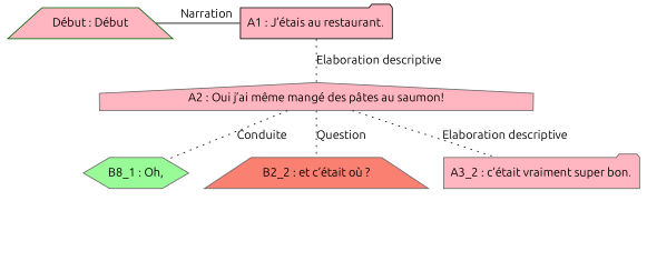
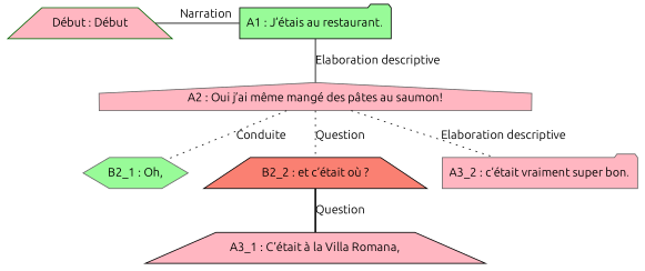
  digraph {
    fontname=Ubuntu
    node [color=black fillcolor=lightpink fontname=Ubuntu shape=trapezium style=filled]
    edge [dir=none fontname=Ubuntu style=dotted]
    n1 [color=darkgreen label="Début : Début"]
-   n2 [label="A1 : J’étais au restaurant." shape=folder]
+   n2 [fillcolor=palegreen label="A1 : J’étais au restaurant." shape=folder]
    n3 [color=gray40 label="A2 : Oui j’ai même mangé des pâtes au saumon!" shape=house]
-   n4 [color=gray40 fillcolor=palegreen label="B8_1 : Oh," shape=hexagon]
-   n5 [color=gray40 fillcolor=salmon label="B2_2 : et c’était où ?"]
+   n4 [color=gray40 fillcolor=palegreen label="B2_1 : Oh," shape=hexagon]
+   n5 [fillcolor=salmon label="B2_2 : et c’était où ?"]
    n6 [color=gray40 label="A3_2 : c’était vraiment super bon." shape=folder]
+   n7 [label="A3_1 : C’était à la Villa Romana,"]
    subgraph sub_1 {
      rank=same
      n1
      n2
    }
    n1 -> n2 [label=Narration style=solid]
-   n2 -> n3 [label="Elaboration descriptive"]
+   n2 -> n3 [label="Elaboration descriptive" style=solid]
    n3 -> n4 [label=Conduite]
    n3 -> n5 [label=Question]
    n3 -> n6 [label="Elaboration descriptive"]
+   n5 -> n7 [label=Question style=bold]
  }
